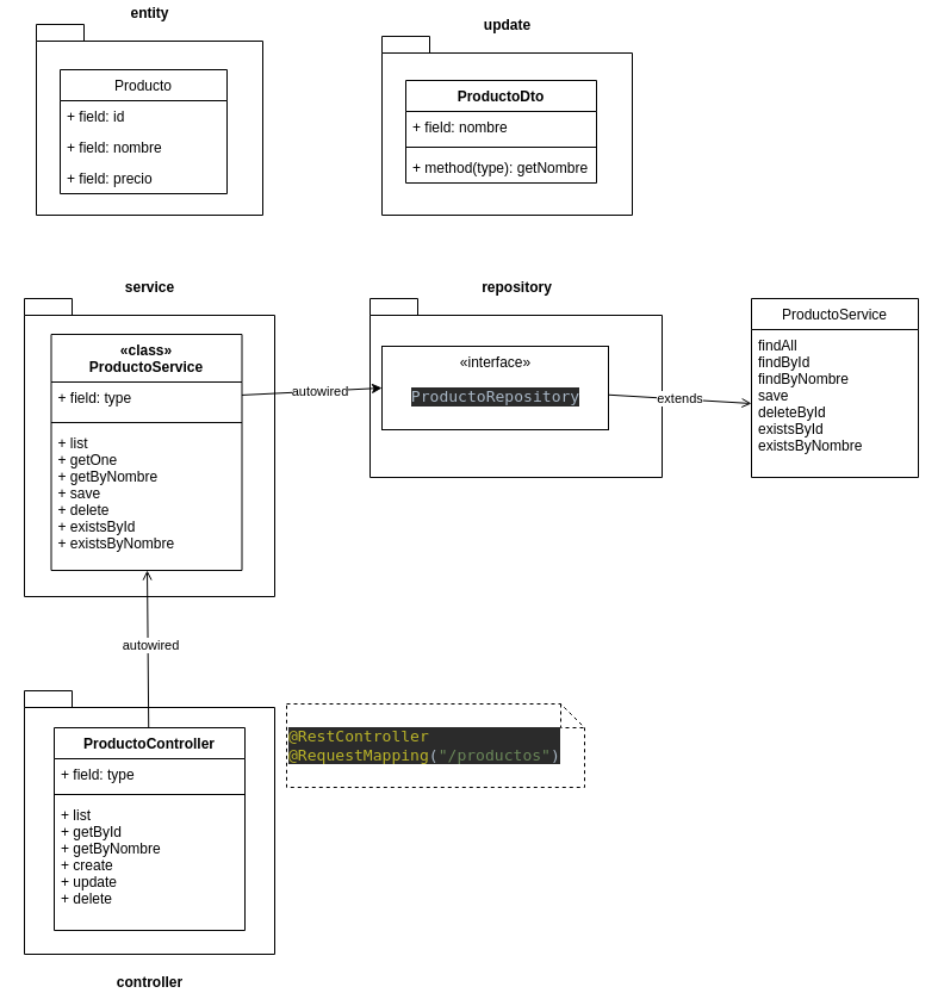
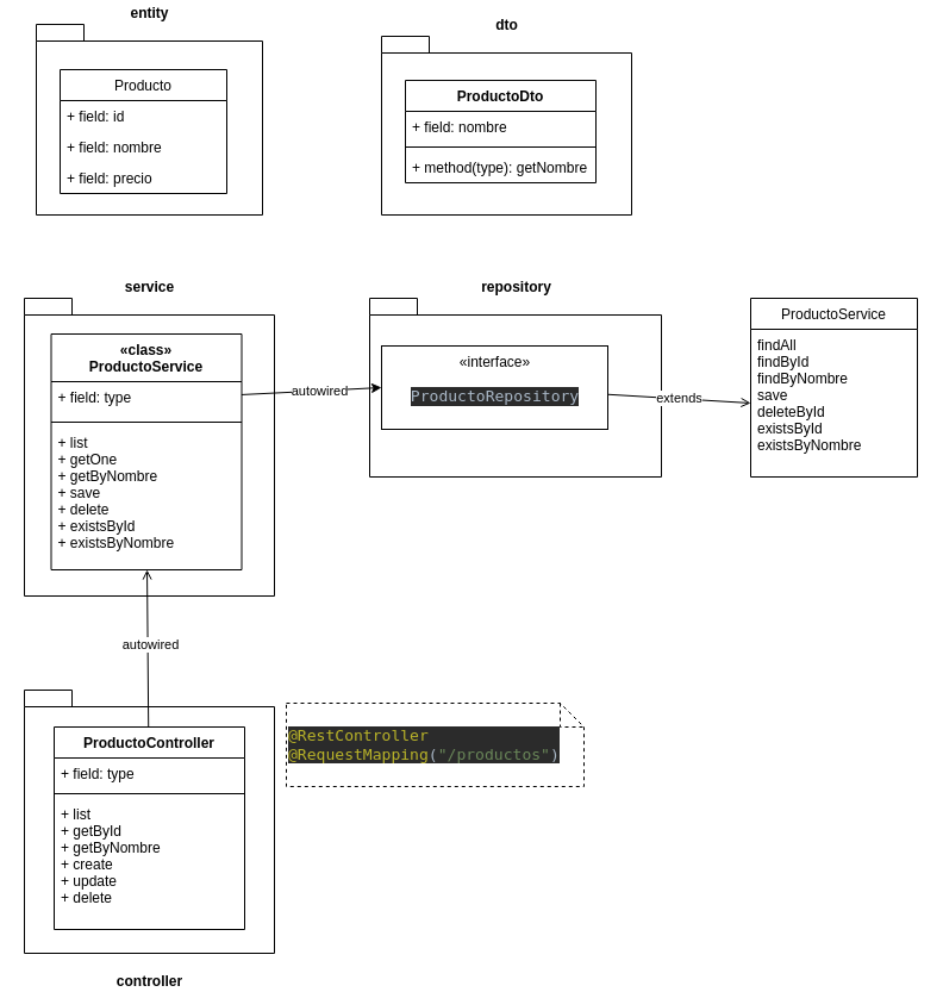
  <mxCell id="0" />
  <mxCell id="1" parent="0" />
- <mxCell id="2" value="update" style="shape=folder;fontStyle=1;spacingTop=10;tabWidth=40;tabHeight=14;tabPosition=left;html=1;labelPosition=center;verticalLabelPosition=top;align=center;verticalAlign=bottom;" vertex="1" parent="1"><mxGeometry x="320" y="30" width="210" height="150" as="geometry" /></mxCell>
+ <mxCell id="2" value="dto" style="shape=folder;fontStyle=1;spacingTop=10;tabWidth=40;tabHeight=14;tabPosition=left;html=1;labelPosition=center;verticalLabelPosition=top;align=center;verticalAlign=bottom;" vertex="1" parent="1"><mxGeometry x="320" y="30" width="210" height="150" as="geometry" /></mxCell>
  <mxCell id="3" value="entity" style="shape=folder;fontStyle=1;spacingTop=10;tabWidth=40;tabHeight=14;tabPosition=left;html=1;labelPosition=center;verticalLabelPosition=top;align=center;verticalAlign=bottom;" vertex="1" parent="1"><mxGeometry x="30" y="20" width="190" height="160" as="geometry" /></mxCell>
  <mxCell id="4" value="repository" style="shape=folder;fontStyle=1;spacingTop=10;tabWidth=40;tabHeight=14;tabPosition=left;html=1;labelPosition=center;verticalLabelPosition=top;align=center;verticalAlign=bottom;" vertex="1" parent="1"><mxGeometry x="310" y="250" width="245" height="150" as="geometry" /></mxCell>
  <mxCell id="5" value="service" style="shape=folder;fontStyle=1;spacingTop=10;tabWidth=40;tabHeight=14;tabPosition=left;html=1;labelPosition=center;verticalLabelPosition=top;align=center;verticalAlign=bottom;" vertex="1" parent="1"><mxGeometry x="20" y="250" width="210" height="250" as="geometry" /></mxCell>
  <mxCell id="6" value="extends" style="rounded=0;orthogonalLoop=1;jettySize=auto;html=1;entryX=0;entryY=0.5;entryDx=0;entryDy=0;endArrow=open;endFill=0;" edge="1" parent="1" source="7" target="30"><mxGeometry relative="1" as="geometry"><mxPoint x="636.25" y="334" as="targetPoint" /></mxGeometry></mxCell>
  <mxCell id="7" value="«interface»&lt;br&gt;&lt;pre style=&quot;background-color: #2b2b2b ; color: #a9b7c6 ; font-family: &amp;#34;jetbrains mono&amp;#34; , monospace ; font-size: 9.8pt&quot;&gt;ProductoRepository&lt;/pre&gt;" style="html=1;" vertex="1" parent="1"><mxGeometry x="320" y="290" width="190" height="70" as="geometry" /></mxCell>
  <mxCell id="8" value="Producto" style="swimlane;fontStyle=0;childLayout=stackLayout;horizontal=1;startSize=26;fillColor=none;horizontalStack=0;resizeParent=1;resizeParentMax=0;resizeLast=0;collapsible=1;marginBottom=0;" vertex="1" parent="1"><mxGeometry x="50" y="58" width="140" height="104" as="geometry" /></mxCell>
  <mxCell id="9" value="+ field: id" style="text;strokeColor=none;fillColor=none;align=left;verticalAlign=top;spacingLeft=4;spacingRight=4;overflow=hidden;rotatable=0;points=[[0,0.5],[1,0.5]];portConstraint=eastwest;" vertex="1" parent="8"><mxGeometry y="26" width="140" height="26" as="geometry" /></mxCell>
  <mxCell id="10" value="+ field: nombre" style="text;strokeColor=none;fillColor=none;align=left;verticalAlign=top;spacingLeft=4;spacingRight=4;overflow=hidden;rotatable=0;points=[[0,0.5],[1,0.5]];portConstraint=eastwest;" vertex="1" parent="8"><mxGeometry y="52" width="140" height="26" as="geometry" /></mxCell>
  <mxCell id="11" value="+ field: precio" style="text;strokeColor=none;fillColor=none;align=left;verticalAlign=top;spacingLeft=4;spacingRight=4;overflow=hidden;rotatable=0;points=[[0,0.5],[1,0.5]];portConstraint=eastwest;" vertex="1" parent="8"><mxGeometry y="78" width="140" height="26" as="geometry" /></mxCell>
  <mxCell id="12" value="ProductoDto" style="swimlane;fontStyle=1;align=center;verticalAlign=top;childLayout=stackLayout;horizontal=1;startSize=26;horizontalStack=0;resizeParent=1;resizeParentMax=0;resizeLast=0;collapsible=1;marginBottom=0;" vertex="1" parent="1"><mxGeometry x="340" y="67" width="160" height="86" as="geometry" /></mxCell>
  <mxCell id="13" value="+ field: nombre" style="text;strokeColor=none;fillColor=none;align=left;verticalAlign=top;spacingLeft=4;spacingRight=4;overflow=hidden;rotatable=0;points=[[0,0.5],[1,0.5]];portConstraint=eastwest;" vertex="1" parent="12"><mxGeometry y="26" width="160" height="26" as="geometry" /></mxCell>
  <mxCell id="14" value="" style="line;strokeWidth=1;fillColor=none;align=left;verticalAlign=middle;spacingTop=-1;spacingLeft=3;spacingRight=3;rotatable=0;labelPosition=right;points=[];portConstraint=eastwest;" vertex="1" parent="12"><mxGeometry y="52" width="160" height="8" as="geometry" /></mxCell>
  <mxCell id="15" value="+ method(type): getNombre" style="text;strokeColor=none;fillColor=none;align=left;verticalAlign=top;spacingLeft=4;spacingRight=4;overflow=hidden;rotatable=0;points=[[0,0.5],[1,0.5]];portConstraint=eastwest;" vertex="1" parent="12"><mxGeometry y="60" width="160" height="26" as="geometry" /></mxCell>
  <mxCell id="16" style="edgeStyle=none;rounded=0;orthogonalLoop=1;jettySize=auto;html=1;exitX=0.5;exitY=0;exitDx=0;exitDy=0;" edge="1" parent="1" source="8" target="8"><mxGeometry relative="1" as="geometry" /></mxCell>
  <mxCell id="17" value="autowired" style="edgeStyle=none;rounded=0;orthogonalLoop=1;jettySize=auto;html=1;entryX=0;entryY=0.5;entryDx=0;entryDy=0;" edge="1" parent="1" source="26" target="7"><mxGeometry x="0.111" relative="1" as="geometry"><mxPoint x="193" y="335" as="sourcePoint" /><mxPoint x="1" as="offset" /></mxGeometry></mxCell>
  <mxCell id="18" value="controller" style="shape=folder;fontStyle=1;spacingTop=10;tabWidth=40;tabHeight=14;tabPosition=left;html=1;labelPosition=center;verticalLabelPosition=bottom;align=center;verticalAlign=top;" vertex="1" parent="1"><mxGeometry x="20" y="579" width="210" height="221" as="geometry" /></mxCell>
  <mxCell id="19" style="edgeStyle=none;rounded=0;orthogonalLoop=1;jettySize=auto;html=1;endArrow=open;endFill=0;" edge="1" parent="1" source="21" target="28"><mxGeometry relative="1" as="geometry" /></mxCell>
  <mxCell id="20" value="autowired" style="edgeLabel;html=1;align=center;verticalAlign=middle;resizable=0;points=[];" vertex="1" connectable="0" parent="19"><mxGeometry x="0.418" relative="1" as="geometry"><mxPoint x="2" y="24" as="offset" /></mxGeometry></mxCell>
  <mxCell id="21" value="ProductoController" style="swimlane;fontStyle=1;align=center;verticalAlign=top;childLayout=stackLayout;horizontal=1;startSize=26;horizontalStack=0;resizeParent=1;resizeParentMax=0;resizeLast=0;collapsible=1;marginBottom=0;" vertex="1" parent="1"><mxGeometry x="45" y="610" width="160" height="170" as="geometry" /></mxCell>
  <mxCell id="22" value="+ field: type" style="text;strokeColor=none;fillColor=none;align=left;verticalAlign=top;spacingLeft=4;spacingRight=4;overflow=hidden;rotatable=0;points=[[0,0.5],[1,0.5]];portConstraint=eastwest;" vertex="1" parent="21"><mxGeometry y="26" width="160" height="26" as="geometry" /></mxCell>
  <mxCell id="23" value="" style="line;strokeWidth=1;fillColor=none;align=left;verticalAlign=middle;spacingTop=-1;spacingLeft=3;spacingRight=3;rotatable=0;labelPosition=right;points=[];portConstraint=eastwest;" vertex="1" parent="21"><mxGeometry y="52" width="160" height="8" as="geometry" /></mxCell>
  <mxCell id="24" value="+ list&#10;+ getById&#10;+ getByNombre&#10;+ create&#10;+ update&#10;+ delete" style="text;strokeColor=none;fillColor=none;align=left;verticalAlign=top;spacingLeft=4;spacingRight=4;overflow=hidden;rotatable=0;points=[[0,0.5],[1,0.5]];portConstraint=eastwest;" vertex="1" parent="21"><mxGeometry y="60" width="160" height="110" as="geometry" /></mxCell>
  <mxCell id="25" value="«class»&#10;ProductoService" style="swimlane;fontStyle=1;align=center;verticalAlign=top;childLayout=stackLayout;horizontal=1;startSize=40;horizontalStack=0;resizeParent=1;resizeParentMax=0;resizeLast=0;collapsible=1;marginBottom=0;" vertex="1" parent="1"><mxGeometry x="42.5" y="280" width="160" height="198" as="geometry" /></mxCell>
  <mxCell id="26" value="+ field: type" style="text;strokeColor=none;fillColor=none;align=left;verticalAlign=top;spacingLeft=4;spacingRight=4;overflow=hidden;rotatable=0;points=[[0,0.5],[1,0.5]];portConstraint=eastwest;" vertex="1" parent="25"><mxGeometry y="40" width="160" height="30" as="geometry" /></mxCell>
  <mxCell id="27" value="" style="line;strokeWidth=1;fillColor=none;align=left;verticalAlign=middle;spacingTop=-1;spacingLeft=3;spacingRight=3;rotatable=0;labelPosition=right;points=[];portConstraint=eastwest;" vertex="1" parent="25"><mxGeometry y="70" width="160" height="8" as="geometry" /></mxCell>
  <mxCell id="28" value="+ list&#10;+ getOne&#10;+ getByNombre&#10;+ save&#10;+ delete&#10;+ existsById&#10;+ existsByNombre&#10;&#10;" style="text;strokeColor=none;fillColor=none;align=left;verticalAlign=top;spacingLeft=4;spacingRight=4;overflow=hidden;rotatable=0;points=[[0,0.5],[1,0.5]];portConstraint=eastwest;" vertex="1" parent="25"><mxGeometry y="78" width="160" height="120" as="geometry" /></mxCell>
  <mxCell id="29" value="ProductoService" style="swimlane;fontStyle=0;childLayout=stackLayout;horizontal=1;startSize=26;fillColor=none;horizontalStack=0;resizeParent=1;resizeParentMax=0;resizeLast=0;collapsible=1;marginBottom=0;" vertex="1" parent="1"><mxGeometry x="630" y="250" width="140" height="150" as="geometry" /></mxCell>
  <mxCell id="30" value="findAll&#10;findById&#10;findByNombre&#10;save&#10;deleteById&#10;existsById&#10;existsByNombre" style="text;strokeColor=none;fillColor=none;align=left;verticalAlign=top;spacingLeft=4;spacingRight=4;overflow=hidden;rotatable=0;points=[[0,0.5],[1,0.5]];portConstraint=eastwest;" vertex="1" parent="29"><mxGeometry y="26" width="140" height="124" as="geometry" /></mxCell>
  <mxCell id="31" value="&lt;pre style=&quot;background-color: #2b2b2b ; color: #a9b7c6 ; font-family: &amp;quot;jetbrains mono&amp;quot; , monospace ; font-size: 9.8pt&quot;&gt;&lt;pre style=&quot;font-family: &amp;quot;jetbrains mono&amp;quot; , monospace ; font-size: 9.8pt&quot;&gt;&lt;span style=&quot;color: #bbb529&quot;&gt;@RestController&lt;br&gt;&lt;/span&gt;&lt;span style=&quot;color: #bbb529&quot;&gt;@RequestMapping&lt;/span&gt;(&lt;span style=&quot;color: #6a8759&quot;&gt;&quot;/productos&quot;&lt;/span&gt;)&lt;/pre&gt;&lt;/pre&gt;" style="shape=note;size=20;whiteSpace=wrap;html=1;labelPosition=center;verticalLabelPosition=middle;align=left;verticalAlign=middle;dashed=1;" vertex="1" parent="1"><mxGeometry x="240" y="590" width="250" height="70" as="geometry" /></mxCell>
